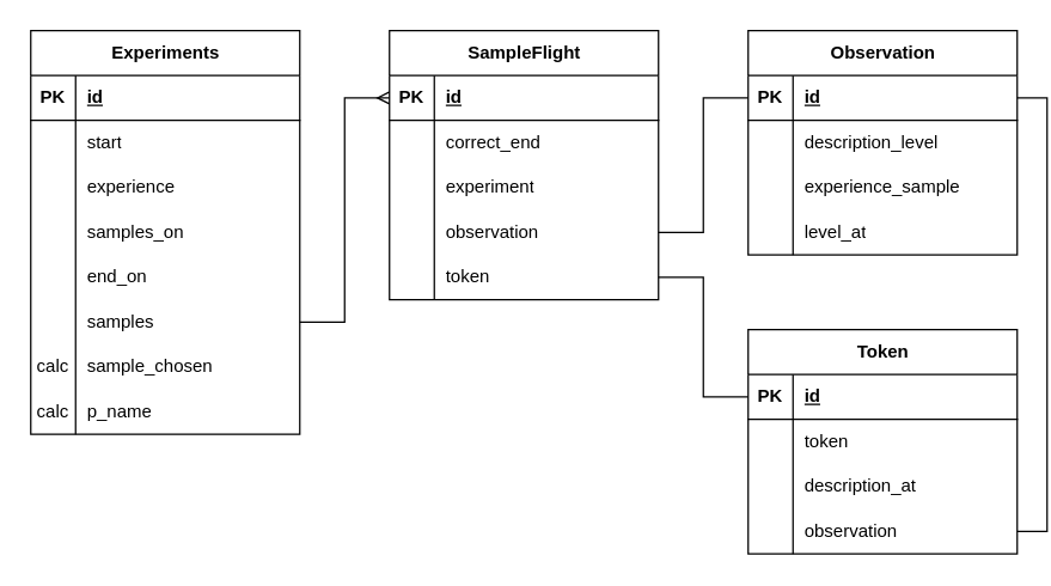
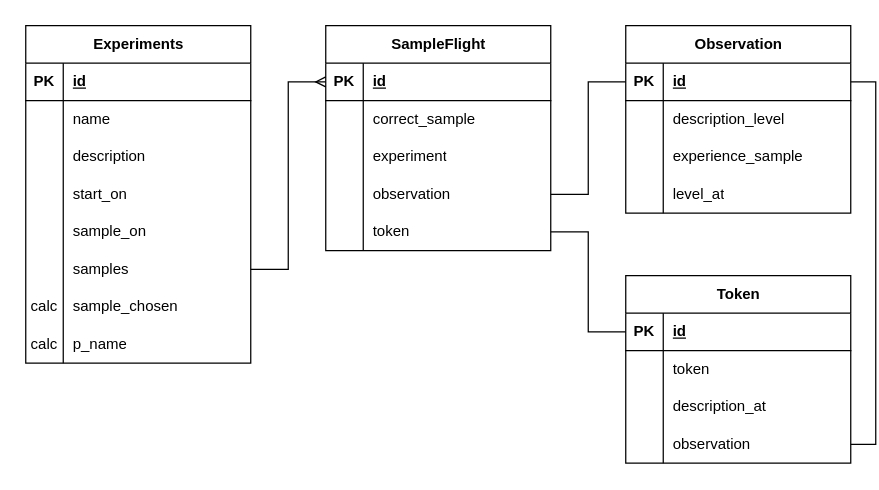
  <mxCell id="0" />
  <mxCell id="1" parent="0" />
  <mxCell id="2" value="Experiments" style="shape=table;startSize=30;container=1;collapsible=1;childLayout=tableLayout;fixedRows=1;rowLines=0;fontStyle=1;align=center;resizeLast=1;html=1;" vertex="1" parent="1"><mxGeometry x="20" y="20" width="180" height="270" as="geometry" /></mxCell>
  <mxCell id="3" value="" style="shape=tableRow;horizontal=0;startSize=0;swimlaneHead=0;swimlaneBody=0;fillColor=none;collapsible=0;dropTarget=0;points=[[0,0.5],[1,0.5]];portConstraint=eastwest;top=0;left=0;right=0;bottom=1;" vertex="1" parent="2"><mxGeometry y="30" width="180" height="30" as="geometry" /></mxCell>
  <mxCell id="4" value="PK" style="shape=partialRectangle;connectable=0;fillColor=none;top=0;left=0;bottom=0;right=0;fontStyle=1;overflow=hidden;whiteSpace=wrap;html=1;" vertex="1" parent="3"><mxGeometry width="30" height="30" as="geometry"><mxRectangle width="30" height="30" as="alternateBounds" /></mxGeometry></mxCell>
  <mxCell id="5" value="id" style="shape=partialRectangle;connectable=0;fillColor=none;top=0;left=0;bottom=0;right=0;align=left;spacingLeft=6;fontStyle=5;overflow=hidden;whiteSpace=wrap;html=1;" vertex="1" parent="3"><mxGeometry x="30" width="150" height="30" as="geometry"><mxRectangle width="150" height="30" as="alternateBounds" /></mxGeometry></mxCell>
  <mxCell id="6" value="" style="shape=tableRow;horizontal=0;startSize=0;swimlaneHead=0;swimlaneBody=0;fillColor=none;collapsible=0;dropTarget=0;points=[[0,0.5],[1,0.5]];portConstraint=eastwest;top=0;left=0;right=0;bottom=0;" vertex="1" parent="2"><mxGeometry y="60" width="180" height="30" as="geometry" /></mxCell>
  <mxCell id="7" value="" style="shape=partialRectangle;connectable=0;fillColor=none;top=0;left=0;bottom=0;right=0;editable=1;overflow=hidden;whiteSpace=wrap;html=1;" vertex="1" parent="6"><mxGeometry width="30" height="30" as="geometry"><mxRectangle width="30" height="30" as="alternateBounds" /></mxGeometry></mxCell>
- <mxCell id="8" value="start" style="shape=partialRectangle;connectable=0;fillColor=none;top=0;left=0;bottom=0;right=0;align=left;spacingLeft=6;overflow=hidden;whiteSpace=wrap;html=1;" vertex="1" parent="6"><mxGeometry x="30" width="150" height="30" as="geometry"><mxRectangle width="150" height="30" as="alternateBounds" /></mxGeometry></mxCell>
+ <mxCell id="8" value="name" style="shape=partialRectangle;connectable=0;fillColor=none;top=0;left=0;bottom=0;right=0;align=left;spacingLeft=6;overflow=hidden;whiteSpace=wrap;html=1;" vertex="1" parent="6"><mxGeometry x="30" width="150" height="30" as="geometry"><mxRectangle width="150" height="30" as="alternateBounds" /></mxGeometry></mxCell>
  <mxCell id="9" value="" style="shape=tableRow;horizontal=0;startSize=0;swimlaneHead=0;swimlaneBody=0;fillColor=none;collapsible=0;dropTarget=0;points=[[0,0.5],[1,0.5]];portConstraint=eastwest;top=0;left=0;right=0;bottom=0;" vertex="1" parent="2"><mxGeometry y="90" width="180" height="30" as="geometry" /></mxCell>
  <mxCell id="10" value="" style="shape=partialRectangle;connectable=0;fillColor=none;top=0;left=0;bottom=0;right=0;editable=1;overflow=hidden;whiteSpace=wrap;html=1;" vertex="1" parent="9"><mxGeometry width="30" height="30" as="geometry"><mxRectangle width="30" height="30" as="alternateBounds" /></mxGeometry></mxCell>
- <mxCell id="11" value="experience" style="shape=partialRectangle;connectable=0;fillColor=none;top=0;left=0;bottom=0;right=0;align=left;spacingLeft=6;overflow=hidden;whiteSpace=wrap;html=1;" vertex="1" parent="9"><mxGeometry x="30" width="150" height="30" as="geometry"><mxRectangle width="150" height="30" as="alternateBounds" /></mxGeometry></mxCell>
+ <mxCell id="11" value="description" style="shape=partialRectangle;connectable=0;fillColor=none;top=0;left=0;bottom=0;right=0;align=left;spacingLeft=6;overflow=hidden;whiteSpace=wrap;html=1;" vertex="1" parent="9"><mxGeometry x="30" width="150" height="30" as="geometry"><mxRectangle width="150" height="30" as="alternateBounds" /></mxGeometry></mxCell>
  <mxCell id="12" value="" style="shape=tableRow;horizontal=0;startSize=0;swimlaneHead=0;swimlaneBody=0;fillColor=none;collapsible=0;dropTarget=0;points=[[0,0.5],[1,0.5]];portConstraint=eastwest;top=0;left=0;right=0;bottom=0;" vertex="1" parent="2"><mxGeometry y="120" width="180" height="30" as="geometry" /></mxCell>
  <mxCell id="13" value="" style="shape=partialRectangle;connectable=0;fillColor=none;top=0;left=0;bottom=0;right=0;editable=1;overflow=hidden;whiteSpace=wrap;html=1;" vertex="1" parent="12"><mxGeometry width="30" height="30" as="geometry"><mxRectangle width="30" height="30" as="alternateBounds" /></mxGeometry></mxCell>
- <mxCell id="14" value="samples_on" style="shape=partialRectangle;connectable=0;fillColor=none;top=0;left=0;bottom=0;right=0;align=left;spacingLeft=6;overflow=hidden;whiteSpace=wrap;html=1;" vertex="1" parent="12"><mxGeometry x="30" width="150" height="30" as="geometry"><mxRectangle width="150" height="30" as="alternateBounds" /></mxGeometry></mxCell>
+ <mxCell id="14" value="start_on" style="shape=partialRectangle;connectable=0;fillColor=none;top=0;left=0;bottom=0;right=0;align=left;spacingLeft=6;overflow=hidden;whiteSpace=wrap;html=1;" vertex="1" parent="12"><mxGeometry x="30" width="150" height="30" as="geometry"><mxRectangle width="150" height="30" as="alternateBounds" /></mxGeometry></mxCell>
  <mxCell id="15" style="shape=tableRow;horizontal=0;startSize=0;swimlaneHead=0;swimlaneBody=0;fillColor=none;collapsible=0;dropTarget=0;points=[[0,0.5],[1,0.5]];portConstraint=eastwest;top=0;left=0;right=0;bottom=0;" vertex="1" parent="2"><mxGeometry y="150" width="180" height="30" as="geometry" /></mxCell>
  <mxCell id="16" style="shape=partialRectangle;connectable=0;fillColor=none;top=0;left=0;bottom=0;right=0;editable=1;overflow=hidden;whiteSpace=wrap;html=1;" vertex="1" parent="15"><mxGeometry width="30" height="30" as="geometry"><mxRectangle width="30" height="30" as="alternateBounds" /></mxGeometry></mxCell>
- <mxCell id="17" value="end_on" style="shape=partialRectangle;connectable=0;fillColor=none;top=0;left=0;bottom=0;right=0;align=left;spacingLeft=6;overflow=hidden;whiteSpace=wrap;html=1;" vertex="1" parent="15"><mxGeometry x="30" width="150" height="30" as="geometry"><mxRectangle width="150" height="30" as="alternateBounds" /></mxGeometry></mxCell>
+ <mxCell id="17" value="sample_on" style="shape=partialRectangle;connectable=0;fillColor=none;top=0;left=0;bottom=0;right=0;align=left;spacingLeft=6;overflow=hidden;whiteSpace=wrap;html=1;" vertex="1" parent="15"><mxGeometry x="30" width="150" height="30" as="geometry"><mxRectangle width="150" height="30" as="alternateBounds" /></mxGeometry></mxCell>
  <mxCell id="18" style="shape=tableRow;horizontal=0;startSize=0;swimlaneHead=0;swimlaneBody=0;fillColor=none;collapsible=0;dropTarget=0;points=[[0,0.5],[1,0.5]];portConstraint=eastwest;top=0;left=0;right=0;bottom=0;" vertex="1" parent="2"><mxGeometry y="180" width="180" height="30" as="geometry" /></mxCell>
  <mxCell id="19" style="shape=partialRectangle;connectable=0;fillColor=none;top=0;left=0;bottom=0;right=0;editable=1;overflow=hidden;whiteSpace=wrap;html=1;" vertex="1" parent="18"><mxGeometry width="30" height="30" as="geometry"><mxRectangle width="30" height="30" as="alternateBounds" /></mxGeometry></mxCell>
  <mxCell id="20" value="samples" style="shape=partialRectangle;connectable=0;fillColor=none;top=0;left=0;bottom=0;right=0;align=left;spacingLeft=6;overflow=hidden;whiteSpace=wrap;html=1;" vertex="1" parent="18"><mxGeometry x="30" width="150" height="30" as="geometry"><mxRectangle width="150" height="30" as="alternateBounds" /></mxGeometry></mxCell>
  <mxCell id="21" style="shape=tableRow;horizontal=0;startSize=0;swimlaneHead=0;swimlaneBody=0;fillColor=none;collapsible=0;dropTarget=0;points=[[0,0.5],[1,0.5]];portConstraint=eastwest;top=0;left=0;right=0;bottom=0;" vertex="1" parent="2"><mxGeometry y="210" width="180" height="30" as="geometry" /></mxCell>
  <mxCell id="22" value="calc" style="shape=partialRectangle;connectable=0;fillColor=none;top=0;left=0;bottom=0;right=0;editable=1;overflow=hidden;whiteSpace=wrap;html=1;" vertex="1" parent="21"><mxGeometry width="30" height="30" as="geometry"><mxRectangle width="30" height="30" as="alternateBounds" /></mxGeometry></mxCell>
  <mxCell id="23" value="sample_chosen" style="shape=partialRectangle;connectable=0;fillColor=none;top=0;left=0;bottom=0;right=0;align=left;spacingLeft=6;overflow=hidden;whiteSpace=wrap;html=1;" vertex="1" parent="21"><mxGeometry x="30" width="150" height="30" as="geometry"><mxRectangle width="150" height="30" as="alternateBounds" /></mxGeometry></mxCell>
  <mxCell id="24" style="shape=tableRow;horizontal=0;startSize=0;swimlaneHead=0;swimlaneBody=0;fillColor=none;collapsible=0;dropTarget=0;points=[[0,0.5],[1,0.5]];portConstraint=eastwest;top=0;left=0;right=0;bottom=0;" vertex="1" parent="2"><mxGeometry y="240" width="180" height="30" as="geometry" /></mxCell>
  <mxCell id="25" value="calc" style="shape=partialRectangle;connectable=0;fillColor=none;top=0;left=0;bottom=0;right=0;editable=1;overflow=hidden;whiteSpace=wrap;html=1;" vertex="1" parent="24"><mxGeometry width="30" height="30" as="geometry"><mxRectangle width="30" height="30" as="alternateBounds" /></mxGeometry></mxCell>
  <mxCell id="26" value="p_name" style="shape=partialRectangle;connectable=0;fillColor=none;top=0;left=0;bottom=0;right=0;align=left;spacingLeft=6;overflow=hidden;whiteSpace=wrap;html=1;" vertex="1" parent="24"><mxGeometry x="30" width="150" height="30" as="geometry"><mxRectangle width="150" height="30" as="alternateBounds" /></mxGeometry></mxCell>
  <mxCell id="27" value="SampleFlight" style="shape=table;startSize=30;container=1;collapsible=1;childLayout=tableLayout;fixedRows=1;rowLines=0;fontStyle=1;align=center;resizeLast=1;html=1;" vertex="1" parent="1"><mxGeometry x="260" y="20" width="180" height="180" as="geometry" /></mxCell>
  <mxCell id="28" value="" style="shape=tableRow;horizontal=0;startSize=0;swimlaneHead=0;swimlaneBody=0;fillColor=none;collapsible=0;dropTarget=0;points=[[0,0.5],[1,0.5]];portConstraint=eastwest;top=0;left=0;right=0;bottom=1;" vertex="1" parent="27"><mxGeometry y="30" width="180" height="30" as="geometry" /></mxCell>
  <mxCell id="29" value="PK" style="shape=partialRectangle;connectable=0;fillColor=none;top=0;left=0;bottom=0;right=0;fontStyle=1;overflow=hidden;whiteSpace=wrap;html=1;" vertex="1" parent="28"><mxGeometry width="30" height="30" as="geometry"><mxRectangle width="30" height="30" as="alternateBounds" /></mxGeometry></mxCell>
  <mxCell id="30" value="id" style="shape=partialRectangle;connectable=0;fillColor=none;top=0;left=0;bottom=0;right=0;align=left;spacingLeft=6;fontStyle=5;overflow=hidden;whiteSpace=wrap;html=1;" vertex="1" parent="28"><mxGeometry x="30" width="150" height="30" as="geometry"><mxRectangle width="150" height="30" as="alternateBounds" /></mxGeometry></mxCell>
  <mxCell id="31" value="" style="shape=tableRow;horizontal=0;startSize=0;swimlaneHead=0;swimlaneBody=0;fillColor=none;collapsible=0;dropTarget=0;points=[[0,0.5],[1,0.5]];portConstraint=eastwest;top=0;left=0;right=0;bottom=0;" vertex="1" parent="27"><mxGeometry y="60" width="180" height="30" as="geometry" /></mxCell>
  <mxCell id="32" value="" style="shape=partialRectangle;connectable=0;fillColor=none;top=0;left=0;bottom=0;right=0;editable=1;overflow=hidden;whiteSpace=wrap;html=1;" vertex="1" parent="31"><mxGeometry width="30" height="30" as="geometry"><mxRectangle width="30" height="30" as="alternateBounds" /></mxGeometry></mxCell>
- <mxCell id="33" value="correct_end" style="shape=partialRectangle;connectable=0;fillColor=none;top=0;left=0;bottom=0;right=0;align=left;spacingLeft=6;overflow=hidden;whiteSpace=wrap;html=1;" vertex="1" parent="31"><mxGeometry x="30" width="150" height="30" as="geometry"><mxRectangle width="150" height="30" as="alternateBounds" /></mxGeometry></mxCell>
+ <mxCell id="33" value="correct_sample" style="shape=partialRectangle;connectable=0;fillColor=none;top=0;left=0;bottom=0;right=0;align=left;spacingLeft=6;overflow=hidden;whiteSpace=wrap;html=1;" vertex="1" parent="31"><mxGeometry x="30" width="150" height="30" as="geometry"><mxRectangle width="150" height="30" as="alternateBounds" /></mxGeometry></mxCell>
  <mxCell id="34" value="" style="shape=tableRow;horizontal=0;startSize=0;swimlaneHead=0;swimlaneBody=0;fillColor=none;collapsible=0;dropTarget=0;points=[[0,0.5],[1,0.5]];portConstraint=eastwest;top=0;left=0;right=0;bottom=0;" vertex="1" parent="27"><mxGeometry y="90" width="180" height="30" as="geometry" /></mxCell>
  <mxCell id="35" value="" style="shape=partialRectangle;connectable=0;fillColor=none;top=0;left=0;bottom=0;right=0;editable=1;overflow=hidden;whiteSpace=wrap;html=1;" vertex="1" parent="34"><mxGeometry width="30" height="30" as="geometry"><mxRectangle width="30" height="30" as="alternateBounds" /></mxGeometry></mxCell>
  <mxCell id="36" value="experiment" style="shape=partialRectangle;connectable=0;fillColor=none;top=0;left=0;bottom=0;right=0;align=left;spacingLeft=6;overflow=hidden;whiteSpace=wrap;html=1;" vertex="1" parent="34"><mxGeometry x="30" width="150" height="30" as="geometry"><mxRectangle width="150" height="30" as="alternateBounds" /></mxGeometry></mxCell>
  <mxCell id="37" value="" style="shape=tableRow;horizontal=0;startSize=0;swimlaneHead=0;swimlaneBody=0;fillColor=none;collapsible=0;dropTarget=0;points=[[0,0.5],[1,0.5]];portConstraint=eastwest;top=0;left=0;right=0;bottom=0;" vertex="1" parent="27"><mxGeometry y="120" width="180" height="30" as="geometry" /></mxCell>
  <mxCell id="38" value="" style="shape=partialRectangle;connectable=0;fillColor=none;top=0;left=0;bottom=0;right=0;editable=1;overflow=hidden;whiteSpace=wrap;html=1;" vertex="1" parent="37"><mxGeometry width="30" height="30" as="geometry"><mxRectangle width="30" height="30" as="alternateBounds" /></mxGeometry></mxCell>
  <mxCell id="39" value="observation" style="shape=partialRectangle;connectable=0;fillColor=none;top=0;left=0;bottom=0;right=0;align=left;spacingLeft=6;overflow=hidden;whiteSpace=wrap;html=1;" vertex="1" parent="37"><mxGeometry x="30" width="150" height="30" as="geometry"><mxRectangle width="150" height="30" as="alternateBounds" /></mxGeometry></mxCell>
  <mxCell id="40" style="shape=tableRow;horizontal=0;startSize=0;swimlaneHead=0;swimlaneBody=0;fillColor=none;collapsible=0;dropTarget=0;points=[[0,0.5],[1,0.5]];portConstraint=eastwest;top=0;left=0;right=0;bottom=0;" vertex="1" parent="27"><mxGeometry y="150" width="180" height="30" as="geometry" /></mxCell>
  <mxCell id="41" style="shape=partialRectangle;connectable=0;fillColor=none;top=0;left=0;bottom=0;right=0;editable=1;overflow=hidden;whiteSpace=wrap;html=1;" vertex="1" parent="40"><mxGeometry width="30" height="30" as="geometry"><mxRectangle width="30" height="30" as="alternateBounds" /></mxGeometry></mxCell>
  <mxCell id="42" value="token" style="shape=partialRectangle;connectable=0;fillColor=none;top=0;left=0;bottom=0;right=0;align=left;spacingLeft=6;overflow=hidden;whiteSpace=wrap;html=1;" vertex="1" parent="40"><mxGeometry x="30" width="150" height="30" as="geometry"><mxRectangle width="150" height="30" as="alternateBounds" /></mxGeometry></mxCell>
  <mxCell id="43" value="Observation" style="shape=table;startSize=30;container=1;collapsible=1;childLayout=tableLayout;fixedRows=1;rowLines=0;fontStyle=1;align=center;resizeLast=1;html=1;" vertex="1" parent="1"><mxGeometry x="500" y="20" width="180" height="150" as="geometry" /></mxCell>
  <mxCell id="44" value="" style="shape=tableRow;horizontal=0;startSize=0;swimlaneHead=0;swimlaneBody=0;fillColor=none;collapsible=0;dropTarget=0;points=[[0,0.5],[1,0.5]];portConstraint=eastwest;top=0;left=0;right=0;bottom=1;" vertex="1" parent="43"><mxGeometry y="30" width="180" height="30" as="geometry" /></mxCell>
  <mxCell id="45" value="PK" style="shape=partialRectangle;connectable=0;fillColor=none;top=0;left=0;bottom=0;right=0;fontStyle=1;overflow=hidden;whiteSpace=wrap;html=1;" vertex="1" parent="44"><mxGeometry width="30" height="30" as="geometry"><mxRectangle width="30" height="30" as="alternateBounds" /></mxGeometry></mxCell>
  <mxCell id="46" value="id" style="shape=partialRectangle;connectable=0;fillColor=none;top=0;left=0;bottom=0;right=0;align=left;spacingLeft=6;fontStyle=5;overflow=hidden;whiteSpace=wrap;html=1;" vertex="1" parent="44"><mxGeometry x="30" width="150" height="30" as="geometry"><mxRectangle width="150" height="30" as="alternateBounds" /></mxGeometry></mxCell>
  <mxCell id="47" value="" style="shape=tableRow;horizontal=0;startSize=0;swimlaneHead=0;swimlaneBody=0;fillColor=none;collapsible=0;dropTarget=0;points=[[0,0.5],[1,0.5]];portConstraint=eastwest;top=0;left=0;right=0;bottom=0;" vertex="1" parent="43"><mxGeometry y="60" width="180" height="30" as="geometry" /></mxCell>
  <mxCell id="48" value="" style="shape=partialRectangle;connectable=0;fillColor=none;top=0;left=0;bottom=0;right=0;editable=1;overflow=hidden;whiteSpace=wrap;html=1;" vertex="1" parent="47"><mxGeometry width="30" height="30" as="geometry"><mxRectangle width="30" height="30" as="alternateBounds" /></mxGeometry></mxCell>
  <mxCell id="49" value="description_level" style="shape=partialRectangle;connectable=0;fillColor=none;top=0;left=0;bottom=0;right=0;align=left;spacingLeft=6;overflow=hidden;whiteSpace=wrap;html=1;" vertex="1" parent="47"><mxGeometry x="30" width="150" height="30" as="geometry"><mxRectangle width="150" height="30" as="alternateBounds" /></mxGeometry></mxCell>
  <mxCell id="50" value="" style="shape=tableRow;horizontal=0;startSize=0;swimlaneHead=0;swimlaneBody=0;fillColor=none;collapsible=0;dropTarget=0;points=[[0,0.5],[1,0.5]];portConstraint=eastwest;top=0;left=0;right=0;bottom=0;" vertex="1" parent="43"><mxGeometry y="90" width="180" height="30" as="geometry" /></mxCell>
  <mxCell id="51" value="" style="shape=partialRectangle;connectable=0;fillColor=none;top=0;left=0;bottom=0;right=0;editable=1;overflow=hidden;whiteSpace=wrap;html=1;" vertex="1" parent="50"><mxGeometry width="30" height="30" as="geometry"><mxRectangle width="30" height="30" as="alternateBounds" /></mxGeometry></mxCell>
  <mxCell id="52" value="experience_sample" style="shape=partialRectangle;connectable=0;fillColor=none;top=0;left=0;bottom=0;right=0;align=left;spacingLeft=6;overflow=hidden;whiteSpace=wrap;html=1;" vertex="1" parent="50"><mxGeometry x="30" width="150" height="30" as="geometry"><mxRectangle width="150" height="30" as="alternateBounds" /></mxGeometry></mxCell>
  <mxCell id="53" value="" style="shape=tableRow;horizontal=0;startSize=0;swimlaneHead=0;swimlaneBody=0;fillColor=none;collapsible=0;dropTarget=0;points=[[0,0.5],[1,0.5]];portConstraint=eastwest;top=0;left=0;right=0;bottom=0;" vertex="1" parent="43"><mxGeometry y="120" width="180" height="30" as="geometry" /></mxCell>
  <mxCell id="54" value="" style="shape=partialRectangle;connectable=0;fillColor=none;top=0;left=0;bottom=0;right=0;editable=1;overflow=hidden;whiteSpace=wrap;html=1;" vertex="1" parent="53"><mxGeometry width="30" height="30" as="geometry"><mxRectangle width="30" height="30" as="alternateBounds" /></mxGeometry></mxCell>
  <mxCell id="55" value="level_at" style="shape=partialRectangle;connectable=0;fillColor=none;top=0;left=0;bottom=0;right=0;align=left;spacingLeft=6;overflow=hidden;whiteSpace=wrap;html=1;" vertex="1" parent="53"><mxGeometry x="30" width="150" height="30" as="geometry"><mxRectangle width="150" height="30" as="alternateBounds" /></mxGeometry></mxCell>
  <mxCell id="56" value="Token" style="shape=table;startSize=30;container=1;collapsible=1;childLayout=tableLayout;fixedRows=1;rowLines=0;fontStyle=1;align=center;resizeLast=1;html=1;" vertex="1" parent="1"><mxGeometry x="500" y="220" width="180" height="150" as="geometry" /></mxCell>
  <mxCell id="57" value="" style="shape=tableRow;horizontal=0;startSize=0;swimlaneHead=0;swimlaneBody=0;fillColor=none;collapsible=0;dropTarget=0;points=[[0,0.5],[1,0.5]];portConstraint=eastwest;top=0;left=0;right=0;bottom=1;" vertex="1" parent="56"><mxGeometry y="30" width="180" height="30" as="geometry" /></mxCell>
  <mxCell id="58" value="PK" style="shape=partialRectangle;connectable=0;fillColor=none;top=0;left=0;bottom=0;right=0;fontStyle=1;overflow=hidden;whiteSpace=wrap;html=1;" vertex="1" parent="57"><mxGeometry width="30" height="30" as="geometry"><mxRectangle width="30" height="30" as="alternateBounds" /></mxGeometry></mxCell>
  <mxCell id="59" value="id" style="shape=partialRectangle;connectable=0;fillColor=none;top=0;left=0;bottom=0;right=0;align=left;spacingLeft=6;fontStyle=5;overflow=hidden;whiteSpace=wrap;html=1;" vertex="1" parent="57"><mxGeometry x="30" width="150" height="30" as="geometry"><mxRectangle width="150" height="30" as="alternateBounds" /></mxGeometry></mxCell>
  <mxCell id="60" value="" style="shape=tableRow;horizontal=0;startSize=0;swimlaneHead=0;swimlaneBody=0;fillColor=none;collapsible=0;dropTarget=0;points=[[0,0.5],[1,0.5]];portConstraint=eastwest;top=0;left=0;right=0;bottom=0;" vertex="1" parent="56"><mxGeometry y="60" width="180" height="30" as="geometry" /></mxCell>
  <mxCell id="61" value="" style="shape=partialRectangle;connectable=0;fillColor=none;top=0;left=0;bottom=0;right=0;editable=1;overflow=hidden;whiteSpace=wrap;html=1;" vertex="1" parent="60"><mxGeometry width="30" height="30" as="geometry"><mxRectangle width="30" height="30" as="alternateBounds" /></mxGeometry></mxCell>
  <mxCell id="62" value="token" style="shape=partialRectangle;connectable=0;fillColor=none;top=0;left=0;bottom=0;right=0;align=left;spacingLeft=6;overflow=hidden;whiteSpace=wrap;html=1;" vertex="1" parent="60"><mxGeometry x="30" width="150" height="30" as="geometry"><mxRectangle width="150" height="30" as="alternateBounds" /></mxGeometry></mxCell>
  <mxCell id="63" value="" style="shape=tableRow;horizontal=0;startSize=0;swimlaneHead=0;swimlaneBody=0;fillColor=none;collapsible=0;dropTarget=0;points=[[0,0.5],[1,0.5]];portConstraint=eastwest;top=0;left=0;right=0;bottom=0;" vertex="1" parent="56"><mxGeometry y="90" width="180" height="30" as="geometry" /></mxCell>
  <mxCell id="64" value="" style="shape=partialRectangle;connectable=0;fillColor=none;top=0;left=0;bottom=0;right=0;editable=1;overflow=hidden;whiteSpace=wrap;html=1;" vertex="1" parent="63"><mxGeometry width="30" height="30" as="geometry"><mxRectangle width="30" height="30" as="alternateBounds" /></mxGeometry></mxCell>
  <mxCell id="65" value="description_at" style="shape=partialRectangle;connectable=0;fillColor=none;top=0;left=0;bottom=0;right=0;align=left;spacingLeft=6;overflow=hidden;whiteSpace=wrap;html=1;" vertex="1" parent="63"><mxGeometry x="30" width="150" height="30" as="geometry"><mxRectangle width="150" height="30" as="alternateBounds" /></mxGeometry></mxCell>
  <mxCell id="66" value="" style="shape=tableRow;horizontal=0;startSize=0;swimlaneHead=0;swimlaneBody=0;fillColor=none;collapsible=0;dropTarget=0;points=[[0,0.5],[1,0.5]];portConstraint=eastwest;top=0;left=0;right=0;bottom=0;" vertex="1" parent="56"><mxGeometry y="120" width="180" height="30" as="geometry" /></mxCell>
  <mxCell id="67" value="" style="shape=partialRectangle;connectable=0;fillColor=none;top=0;left=0;bottom=0;right=0;editable=1;overflow=hidden;whiteSpace=wrap;html=1;" vertex="1" parent="66"><mxGeometry width="30" height="30" as="geometry"><mxRectangle width="30" height="30" as="alternateBounds" /></mxGeometry></mxCell>
  <mxCell id="68" value="observation" style="shape=partialRectangle;connectable=0;fillColor=none;top=0;left=0;bottom=0;right=0;align=left;spacingLeft=6;overflow=hidden;whiteSpace=wrap;html=1;" vertex="1" parent="66"><mxGeometry x="30" width="150" height="30" as="geometry"><mxRectangle width="150" height="30" as="alternateBounds" /></mxGeometry></mxCell>
  <mxCell id="69" style="edgeStyle=orthogonalEdgeStyle;rounded=0;orthogonalLoop=1;jettySize=auto;html=1;exitX=0;exitY=0.5;exitDx=0;exitDy=0;entryX=1;entryY=0.5;entryDx=0;entryDy=0;startArrow=ERmany;startFill=0;endArrow=none;endFill=0;" edge="1" parent="1" source="28" target="18"><mxGeometry relative="1" as="geometry" /></mxCell>
  <mxCell id="70" style="edgeStyle=orthogonalEdgeStyle;rounded=0;orthogonalLoop=1;jettySize=auto;html=1;exitX=0;exitY=0.5;exitDx=0;exitDy=0;entryX=1;entryY=0.75;entryDx=0;entryDy=0;endArrow=none;endFill=0;" edge="1" parent="1" source="44" target="27"><mxGeometry relative="1" as="geometry" /></mxCell>
  <mxCell id="71" style="edgeStyle=orthogonalEdgeStyle;rounded=0;orthogonalLoop=1;jettySize=auto;html=1;exitX=0;exitY=0.5;exitDx=0;exitDy=0;entryX=1;entryY=0.5;entryDx=0;entryDy=0;endArrow=none;endFill=0;" edge="1" parent="1" source="57" target="40"><mxGeometry relative="1" as="geometry" /></mxCell>
  <mxCell id="72" style="edgeStyle=orthogonalEdgeStyle;rounded=0;orthogonalLoop=1;jettySize=auto;html=1;exitX=1;exitY=0.5;exitDx=0;exitDy=0;entryX=1;entryY=0.5;entryDx=0;entryDy=0;" edge="1" parent="1" source="66"><mxGeometry relative="1" as="geometry" /></mxCell>
  <mxCell id="73" style="edgeStyle=orthogonalEdgeStyle;rounded=0;orthogonalLoop=1;jettySize=auto;html=1;exitX=1;exitY=0.5;exitDx=0;exitDy=0;entryX=1;entryY=0.5;entryDx=0;entryDy=0;endArrow=none;endFill=0;" edge="1" parent="1" source="44" target="66"><mxGeometry relative="1" as="geometry" /></mxCell>
